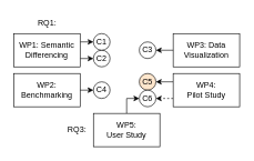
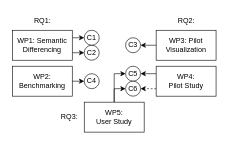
  <mxCell id="0" />
  <mxCell id="1" parent="0" />
  <mxCell id="2" style="edgeStyle=orthogonalEdgeStyle;rounded=0;orthogonalLoop=1;jettySize=auto;html=1;exitX=1;exitY=0.25;exitDx=0;exitDy=0;entryX=0;entryY=0.5;entryDx=0;entryDy=0;" edge="1" parent="1" source="4" target="14"><mxGeometry relative="1" as="geometry" /></mxCell>
  <mxCell id="3" style="edgeStyle=orthogonalEdgeStyle;rounded=0;orthogonalLoop=1;jettySize=auto;html=1;exitX=1;exitY=0.75;exitDx=0;exitDy=0;entryX=0;entryY=0.5;entryDx=0;entryDy=0;" edge="1" parent="1" source="4" target="13"><mxGeometry relative="1" as="geometry" /></mxCell>
  <mxCell id="4" value="WP1: Semantic &lt;br&gt;Differencing" style="rounded=0;whiteSpace=wrap;html=1;" vertex="1" parent="1"><mxGeometry x="20" y="50" width="100" height="50" as="geometry" /></mxCell>
  <mxCell id="5" value="WP2: &lt;br&gt;Benchmarking" style="rounded=0;whiteSpace=wrap;html=1;" vertex="1" parent="1"><mxGeometry x="20" y="110" width="100" height="50" as="geometry" /></mxCell>
- <mxCell id="6" value="WP3: Data Visualization" style="rounded=0;whiteSpace=wrap;html=1;" vertex="1" parent="1"><mxGeometry x="260" y="50" width="100" height="50" as="geometry" /></mxCell>
+ <mxCell id="6" value="WP3: Pilot Visualization" style="rounded=0;whiteSpace=wrap;html=1;" vertex="1" parent="1"><mxGeometry x="260" y="50" width="100" height="50" as="geometry" /></mxCell>
  <mxCell id="7" style="edgeStyle=orthogonalEdgeStyle;rounded=0;orthogonalLoop=1;jettySize=auto;html=1;exitX=0;exitY=0.25;exitDx=0;exitDy=0;entryX=1;entryY=0.5;entryDx=0;entryDy=0;" edge="1" parent="1" source="9" target="17"><mxGeometry relative="1" as="geometry" /></mxCell>
  <mxCell id="8" style="edgeStyle=orthogonalEdgeStyle;rounded=0;orthogonalLoop=1;jettySize=auto;html=1;exitX=0;exitY=0.75;exitDx=0;exitDy=0;entryX=1;entryY=0.5;entryDx=0;entryDy=0;dashed=1;" edge="1" parent="1" source="9" target="18"><mxGeometry relative="1" as="geometry" /></mxCell>
  <mxCell id="9" value="WP4: &lt;br&gt;Pilot Study" style="rounded=0;whiteSpace=wrap;html=1;" vertex="1" parent="1"><mxGeometry x="260" y="110" width="100" height="50" as="geometry" /></mxCell>
+ <mxCell id="10" style="edgeStyle=orthogonalEdgeStyle;rounded=0;orthogonalLoop=1;jettySize=auto;html=1;exitX=0.5;exitY=0;exitDx=0;exitDy=0;entryX=0;entryY=0.5;entryDx=0;entryDy=0;" edge="1" parent="1" source="12" target="17"><mxGeometry relative="1" as="geometry"><mxPoint x="200" y="100" as="targetPoint" /><Array as="points"><mxPoint x="190" y="123" /></Array></mxGeometry></mxCell>
  <mxCell id="11" style="edgeStyle=orthogonalEdgeStyle;rounded=0;orthogonalLoop=1;jettySize=auto;html=1;exitX=0.5;exitY=0;exitDx=0;exitDy=0;entryX=0;entryY=0.5;entryDx=0;entryDy=0;" edge="1" parent="1" source="12" target="18"><mxGeometry relative="1" as="geometry"><Array as="points"><mxPoint x="190" y="148" /></Array></mxGeometry></mxCell>
  <mxCell id="12" value="WP5: &lt;br&gt;User Study" style="rounded=0;whiteSpace=wrap;html=1;" vertex="1" parent="1"><mxGeometry x="140" y="170" width="100" height="50" as="geometry" /></mxCell>
  <mxCell id="13" value="C2" style="ellipse;whiteSpace=wrap;html=1;aspect=fixed;" vertex="1" parent="1"><mxGeometry x="140" y="75" width="25" height="25" as="geometry" /></mxCell>
  <mxCell id="14" value="C1" style="ellipse;whiteSpace=wrap;html=1;aspect=fixed;" vertex="1" parent="1"><mxGeometry x="140" y="50" width="25" height="25" as="geometry" /></mxCell>
  <mxCell id="15" value="C3" style="ellipse;whiteSpace=wrap;html=1;aspect=fixed;" vertex="1" parent="1"><mxGeometry x="209" y="62.5" width="25" height="25" as="geometry" /></mxCell>
  <mxCell id="16" value="C4" style="ellipse;whiteSpace=wrap;html=1;aspect=fixed;" vertex="1" parent="1"><mxGeometry x="140" y="122.5" width="25" height="25" as="geometry" /></mxCell>
- <mxCell id="17" value="C5" style="ellipse;whiteSpace=wrap;html=1;aspect=fixed;fillColor=#ffe6cc;" vertex="1" parent="1"><mxGeometry x="209" y="110" width="25" height="25" as="geometry" /></mxCell>
+ <mxCell id="17" value="C5" style="ellipse;whiteSpace=wrap;html=1;aspect=fixed;" vertex="1" parent="1"><mxGeometry x="209" y="110" width="25" height="25" as="geometry" /></mxCell>
  <mxCell id="18" value="C6" style="ellipse;whiteSpace=wrap;html=1;aspect=fixed;" vertex="1" parent="1"><mxGeometry x="209" y="135" width="25" height="25" as="geometry" /></mxCell>
  <mxCell id="19" style="rounded=0;orthogonalLoop=1;jettySize=auto;html=1;exitX=1;exitY=0.5;exitDx=0;exitDy=0;entryX=0;entryY=0.5;entryDx=0;entryDy=0;" edge="1" parent="1" source="5" target="16"><mxGeometry relative="1" as="geometry"><mxPoint x="195.5" y="250" as="sourcePoint" /><mxPoint x="220.5" y="270" as="targetPoint" /></mxGeometry></mxCell>
  <mxCell id="20" style="rounded=0;orthogonalLoop=1;jettySize=auto;html=1;exitX=0;exitY=0.5;exitDx=0;exitDy=0;entryX=1;entryY=0.5;entryDx=0;entryDy=0;" edge="1" parent="1" source="6" target="15"><mxGeometry relative="1" as="geometry"><mxPoint x="255.5" y="380" as="sourcePoint" /><mxPoint x="245.5" y="365" as="targetPoint" /></mxGeometry></mxCell>
  <mxCell id="21" value="RQ1:" style="text;html=1;align=center;verticalAlign=middle;resizable=0;points=[];autosize=1;strokeColor=none;fillColor=none;" vertex="1" parent="1"><mxGeometry x="45" y="20" width="50" height="30" as="geometry" /></mxCell>
+ <mxCell id="22" value="RQ2:" style="text;html=1;align=center;verticalAlign=middle;resizable=0;points=[];autosize=1;strokeColor=none;fillColor=none;" vertex="1" parent="1"><mxGeometry x="285" y="20" width="50" height="30" as="geometry" /></mxCell>
  <mxCell id="23" value="RQ3:" style="text;html=1;align=center;verticalAlign=middle;resizable=0;points=[];autosize=1;strokeColor=none;fillColor=none;" vertex="1" parent="1"><mxGeometry x="90" y="180" width="50" height="30" as="geometry" /></mxCell>
